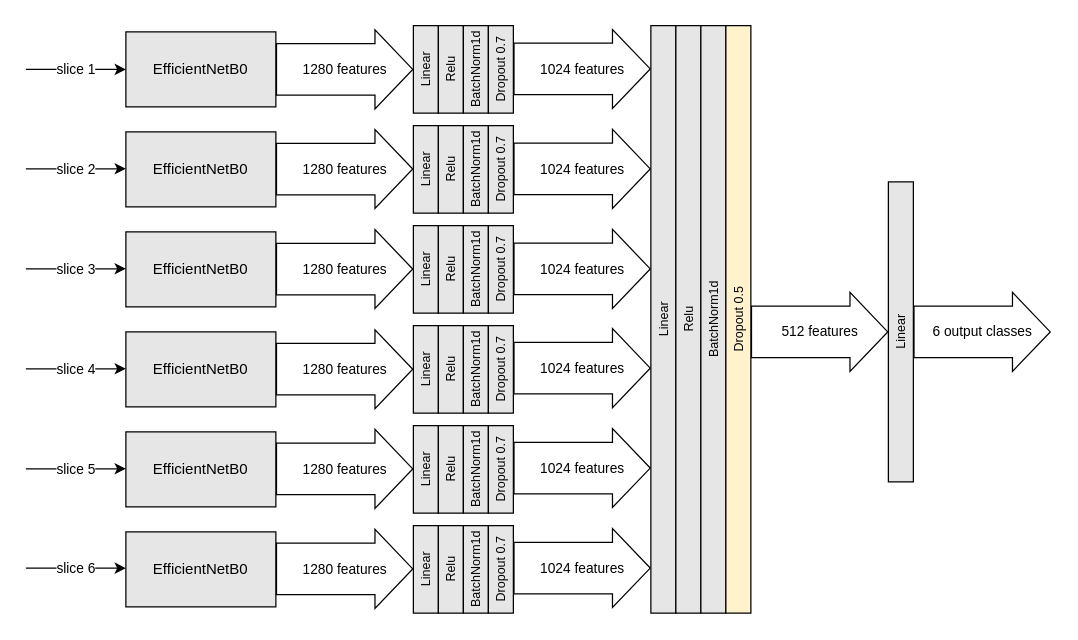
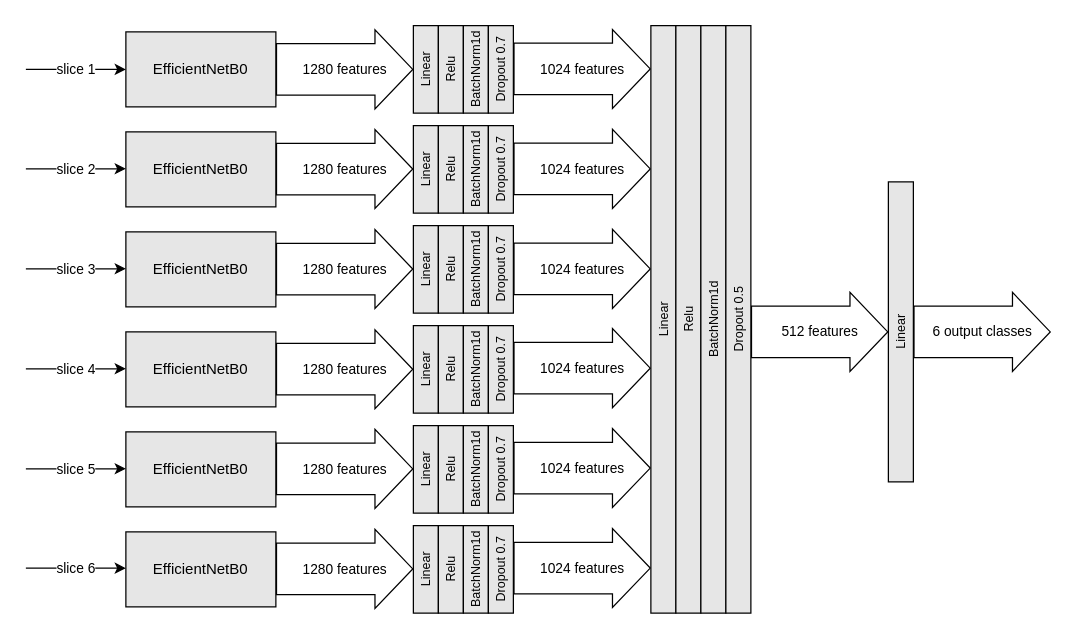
  <mxCell id="0" />
  <mxCell id="1" parent="0" />
  <mxCell id="2" value="EfficientNetB0" style="rounded=0;whiteSpace=wrap;html=1;fillColor=#E6E6E6;" vertex="1" parent="1"><mxGeometry x="100" y="25" width="120" height="60" as="geometry" /></mxCell>
  <mxCell id="3" value="EfficientNetB0" style="rounded=0;whiteSpace=wrap;html=1;fillColor=#E6E6E6;" vertex="1" parent="1"><mxGeometry x="100" y="105" width="120" height="60" as="geometry" /></mxCell>
  <mxCell id="4" value="EfficientNetB0" style="rounded=0;whiteSpace=wrap;html=1;fillColor=#E6E6E6;" vertex="1" parent="1"><mxGeometry x="100" y="185" width="120" height="60" as="geometry" /></mxCell>
  <mxCell id="5" value="EfficientNetB0" style="rounded=0;whiteSpace=wrap;html=1;fillColor=#E6E6E6;" vertex="1" parent="1"><mxGeometry x="100" y="265" width="120" height="60" as="geometry" /></mxCell>
  <mxCell id="6" value="EfficientNetB0" style="rounded=0;whiteSpace=wrap;html=1;fillColor=#E6E6E6;" vertex="1" parent="1"><mxGeometry x="100" y="345" width="120" height="60" as="geometry" /></mxCell>
  <mxCell id="7" value="EfficientNetB0" style="rounded=0;whiteSpace=wrap;html=1;fillColor=#E6E6E6;" vertex="1" parent="1"><mxGeometry x="100" y="425" width="120" height="60" as="geometry" /></mxCell>
  <mxCell id="8" value="slice 1" style="endArrow=classic;html=1;rounded=0;entryX=0;entryY=0.5;entryDx=0;entryDy=0;" edge="1" parent="1" target="2"><mxGeometry width="50" height="50" relative="1" as="geometry"><mxPoint x="20" y="55" as="sourcePoint" /><mxPoint x="50" y="15" as="targetPoint" /></mxGeometry></mxCell>
  <mxCell id="9" value="slice 2" style="endArrow=classic;html=1;rounded=0;entryX=0;entryY=0.5;entryDx=0;entryDy=0;" edge="1" parent="1"><mxGeometry width="50" height="50" relative="1" as="geometry"><mxPoint x="20" y="134.5" as="sourcePoint" /><mxPoint x="100" y="134.5" as="targetPoint" /></mxGeometry></mxCell>
  <mxCell id="10" value="slice 3" style="endArrow=classic;html=1;rounded=0;entryX=0;entryY=0.5;entryDx=0;entryDy=0;" edge="1" parent="1"><mxGeometry width="50" height="50" relative="1" as="geometry"><mxPoint x="20" y="214.5" as="sourcePoint" /><mxPoint x="100" y="214.5" as="targetPoint" /></mxGeometry></mxCell>
  <mxCell id="11" value="slice 4" style="endArrow=classic;html=1;rounded=0;entryX=0;entryY=0.5;entryDx=0;entryDy=0;" edge="1" parent="1"><mxGeometry width="50" height="50" relative="1" as="geometry"><mxPoint x="20" y="294.5" as="sourcePoint" /><mxPoint x="100" y="294.5" as="targetPoint" /></mxGeometry></mxCell>
  <mxCell id="12" value="slice 5" style="endArrow=classic;html=1;rounded=0;entryX=0;entryY=0.5;entryDx=0;entryDy=0;" edge="1" parent="1"><mxGeometry width="50" height="50" relative="1" as="geometry"><mxPoint x="20" y="374.5" as="sourcePoint" /><mxPoint x="100" y="374.5" as="targetPoint" /></mxGeometry></mxCell>
  <mxCell id="13" value="slice 6" style="endArrow=classic;html=1;rounded=0;entryX=0;entryY=0.5;entryDx=0;entryDy=0;" edge="1" parent="1"><mxGeometry width="50" height="50" relative="1" as="geometry"><mxPoint x="20" y="454" as="sourcePoint" /><mxPoint x="100" y="454" as="targetPoint" /></mxGeometry></mxCell>
  <mxCell id="14" value="1280 features" style="shape=flexArrow;endArrow=classic;html=1;rounded=0;exitX=1;exitY=0.5;exitDx=0;exitDy=0;endWidth=20.969;endSize=9.741;width=41.176;" edge="1" parent="1" source="2"><mxGeometry width="50" height="50" relative="1" as="geometry"><mxPoint x="290" y="75" as="sourcePoint" /><mxPoint x="330" y="55" as="targetPoint" /></mxGeometry></mxCell>
  <mxCell id="15" value="1280 features" style="shape=flexArrow;endArrow=classic;html=1;rounded=0;exitX=1;exitY=0.5;exitDx=0;exitDy=0;endWidth=20.969;endSize=9.741;width=41.176;" edge="1" parent="1"><mxGeometry width="50" height="50" relative="1" as="geometry"><mxPoint x="220" y="134.74" as="sourcePoint" /><mxPoint x="330" y="134.74" as="targetPoint" /></mxGeometry></mxCell>
  <mxCell id="16" value="1280 features" style="shape=flexArrow;endArrow=classic;html=1;rounded=0;exitX=1;exitY=0.5;exitDx=0;exitDy=0;endWidth=20.969;endSize=9.741;width=41.176;" edge="1" parent="1"><mxGeometry width="50" height="50" relative="1" as="geometry"><mxPoint x="220" y="214.74" as="sourcePoint" /><mxPoint x="330" y="214.74" as="targetPoint" /></mxGeometry></mxCell>
  <mxCell id="17" value="1280 features" style="shape=flexArrow;endArrow=classic;html=1;rounded=0;exitX=1;exitY=0.5;exitDx=0;exitDy=0;endWidth=20.969;endSize=9.741;width=41.176;" edge="1" parent="1"><mxGeometry width="50" height="50" relative="1" as="geometry"><mxPoint x="220" y="294.87" as="sourcePoint" /><mxPoint x="330" y="294.87" as="targetPoint" /></mxGeometry></mxCell>
  <mxCell id="18" value="1280 features" style="shape=flexArrow;endArrow=classic;html=1;rounded=0;exitX=1;exitY=0.5;exitDx=0;exitDy=0;endWidth=20.969;endSize=9.741;width=41.176;" edge="1" parent="1"><mxGeometry width="50" height="50" relative="1" as="geometry"><mxPoint x="220" y="374.61" as="sourcePoint" /><mxPoint x="330" y="374.61" as="targetPoint" /></mxGeometry></mxCell>
  <mxCell id="19" value="1280 features" style="shape=flexArrow;endArrow=classic;html=1;rounded=0;exitX=1;exitY=0.5;exitDx=0;exitDy=0;endWidth=20.969;endSize=9.741;width=41.176;" edge="1" parent="1"><mxGeometry width="50" height="50" relative="1" as="geometry"><mxPoint x="220" y="454.61" as="sourcePoint" /><mxPoint x="330" y="454.61" as="targetPoint" /></mxGeometry></mxCell>
  <mxCell id="20" value="Linear" style="rounded=0;whiteSpace=wrap;html=1;horizontal=0;fontSize=10;fillColor=#E6E6E6;" vertex="1" parent="1"><mxGeometry x="330" y="20" width="20" height="70" as="geometry" /></mxCell>
  <mxCell id="21" value="Relu" style="rounded=0;whiteSpace=wrap;html=1;horizontal=0;fontSize=10;fillColor=#E6E6E6;" vertex="1" parent="1"><mxGeometry x="350" y="20" width="20" height="70" as="geometry" /></mxCell>
  <mxCell id="22" value="BatchNorm1d" style="rounded=0;whiteSpace=wrap;html=1;horizontal=0;fontSize=10;fillColor=#E6E6E6;" vertex="1" parent="1"><mxGeometry x="370" y="20" width="20" height="70" as="geometry" /></mxCell>
  <mxCell id="23" value="Linear" style="rounded=0;whiteSpace=wrap;html=1;horizontal=0;fontSize=10;fillColor=#E6E6E6;" vertex="1" parent="1"><mxGeometry x="330" y="100" width="20" height="70" as="geometry" /></mxCell>
  <mxCell id="24" value="Relu" style="rounded=0;whiteSpace=wrap;html=1;horizontal=0;fontSize=10;fillColor=#E6E6E6;" vertex="1" parent="1"><mxGeometry x="350" y="100" width="20" height="70" as="geometry" /></mxCell>
  <mxCell id="25" value="BatchNorm1d" style="rounded=0;whiteSpace=wrap;html=1;horizontal=0;fontSize=10;fillColor=#E6E6E6;" vertex="1" parent="1"><mxGeometry x="370" y="100" width="20" height="70" as="geometry" /></mxCell>
  <mxCell id="26" value="Linear" style="rounded=0;whiteSpace=wrap;html=1;horizontal=0;fontSize=10;fillColor=#E6E6E6;" vertex="1" parent="1"><mxGeometry x="330" y="180" width="20" height="70" as="geometry" /></mxCell>
  <mxCell id="27" value="Relu" style="rounded=0;whiteSpace=wrap;html=1;horizontal=0;fontSize=10;fillColor=#E6E6E6;" vertex="1" parent="1"><mxGeometry x="350" y="180" width="20" height="70" as="geometry" /></mxCell>
  <mxCell id="28" value="BatchNorm1d" style="rounded=0;whiteSpace=wrap;html=1;horizontal=0;fontSize=10;fillColor=#E6E6E6;" vertex="1" parent="1"><mxGeometry x="370" y="180" width="20" height="70" as="geometry" /></mxCell>
  <mxCell id="29" value="Linear" style="rounded=0;whiteSpace=wrap;html=1;horizontal=0;fontSize=10;fillColor=#E6E6E6;" vertex="1" parent="1"><mxGeometry x="330" y="260" width="20" height="70" as="geometry" /></mxCell>
  <mxCell id="30" value="Relu" style="rounded=0;whiteSpace=wrap;html=1;horizontal=0;fontSize=10;fillColor=#E6E6E6;" vertex="1" parent="1"><mxGeometry x="350" y="260" width="20" height="70" as="geometry" /></mxCell>
  <mxCell id="31" value="BatchNorm1d" style="rounded=0;whiteSpace=wrap;html=1;horizontal=0;fontSize=10;fillColor=#E6E6E6;" vertex="1" parent="1"><mxGeometry x="370" y="260" width="20" height="70" as="geometry" /></mxCell>
  <mxCell id="32" value="Linear" style="rounded=0;whiteSpace=wrap;html=1;horizontal=0;fontSize=10;fillColor=#E6E6E6;" vertex="1" parent="1"><mxGeometry x="330" y="340" width="20" height="70" as="geometry" /></mxCell>
  <mxCell id="33" value="Relu" style="rounded=0;whiteSpace=wrap;html=1;horizontal=0;fontSize=10;fillColor=#E6E6E6;" vertex="1" parent="1"><mxGeometry x="350" y="340" width="20" height="70" as="geometry" /></mxCell>
  <mxCell id="34" value="BatchNorm1d" style="rounded=0;whiteSpace=wrap;html=1;horizontal=0;fontSize=10;fillColor=#E6E6E6;" vertex="1" parent="1"><mxGeometry x="370" y="340" width="20" height="70" as="geometry" /></mxCell>
  <mxCell id="35" value="Linear" style="rounded=0;whiteSpace=wrap;html=1;horizontal=0;fontSize=10;fillColor=#E6E6E6;" vertex="1" parent="1"><mxGeometry x="330" y="420" width="20" height="70" as="geometry" /></mxCell>
  <mxCell id="36" value="Relu" style="rounded=0;whiteSpace=wrap;html=1;horizontal=0;fontSize=10;fillColor=#E6E6E6;" vertex="1" parent="1"><mxGeometry x="350" y="420" width="20" height="70" as="geometry" /></mxCell>
  <mxCell id="37" value="BatchNorm1d" style="rounded=0;whiteSpace=wrap;html=1;horizontal=0;fontSize=10;fillColor=#E6E6E6;" vertex="1" parent="1"><mxGeometry x="370" y="420" width="20" height="70" as="geometry" /></mxCell>
  <mxCell id="38" value="1024 features" style="shape=flexArrow;endArrow=classic;html=1;rounded=0;exitX=1;exitY=0.5;exitDx=0;exitDy=0;endWidth=20.969;endSize=9.741;width=41.176;align=center;" edge="1" parent="1"><mxGeometry width="50" height="50" relative="1" as="geometry"><mxPoint x="410" y="54.63" as="sourcePoint" /><mxPoint x="520" y="54.63" as="targetPoint" /></mxGeometry></mxCell>
  <mxCell id="39" value="1024 features" style="shape=flexArrow;endArrow=classic;html=1;rounded=0;exitX=1;exitY=0.5;exitDx=0;exitDy=0;endWidth=20.969;endSize=9.741;width=41.176;align=center;" edge="1" parent="1"><mxGeometry width="50" height="50" relative="1" as="geometry"><mxPoint x="410" y="134.6" as="sourcePoint" /><mxPoint x="520" y="134.6" as="targetPoint" /></mxGeometry></mxCell>
  <mxCell id="40" value="1024 features" style="shape=flexArrow;endArrow=classic;html=1;rounded=0;exitX=1;exitY=0.5;exitDx=0;exitDy=0;endWidth=20.969;endSize=9.741;width=41.176;align=center;" edge="1" parent="1"><mxGeometry width="50" height="50" relative="1" as="geometry"><mxPoint x="410" y="214.6" as="sourcePoint" /><mxPoint x="520" y="214.6" as="targetPoint" /></mxGeometry></mxCell>
  <mxCell id="41" value="1024 features" style="shape=flexArrow;endArrow=classic;html=1;rounded=0;exitX=1;exitY=0.5;exitDx=0;exitDy=0;endWidth=20.969;endSize=9.741;width=41.176;align=center;" edge="1" parent="1"><mxGeometry width="50" height="50" relative="1" as="geometry"><mxPoint x="410" y="294" as="sourcePoint" /><mxPoint x="520" y="294" as="targetPoint" /></mxGeometry></mxCell>
  <mxCell id="42" value="1024 features" style="shape=flexArrow;endArrow=classic;html=1;rounded=0;exitX=1;exitY=0.5;exitDx=0;exitDy=0;endWidth=20.969;endSize=9.741;width=41.176;align=center;" edge="1" parent="1"><mxGeometry width="50" height="50" relative="1" as="geometry"><mxPoint x="410" y="373.97" as="sourcePoint" /><mxPoint x="520" y="373.97" as="targetPoint" /></mxGeometry></mxCell>
  <mxCell id="43" value="1024 features" style="shape=flexArrow;endArrow=classic;html=1;rounded=0;exitX=1;exitY=0.5;exitDx=0;exitDy=0;endWidth=20.969;endSize=9.741;width=41.176;align=center;" edge="1" parent="1"><mxGeometry width="50" height="50" relative="1" as="geometry"><mxPoint x="410" y="453.97" as="sourcePoint" /><mxPoint x="520" y="453.97" as="targetPoint" /></mxGeometry></mxCell>
  <mxCell id="44" value="Linear" style="rounded=0;whiteSpace=wrap;html=1;horizontal=0;fontSize=10;fillColor=#E6E6E6;" vertex="1" parent="1"><mxGeometry x="520" y="20" width="20" height="470" as="geometry" /></mxCell>
  <mxCell id="45" value="Relu" style="rounded=0;whiteSpace=wrap;html=1;horizontal=0;fontSize=10;fillColor=#E6E6E6;" vertex="1" parent="1"><mxGeometry x="540" y="20" width="20" height="470" as="geometry" /></mxCell>
  <mxCell id="46" value="BatchNorm1d" style="rounded=0;whiteSpace=wrap;html=1;horizontal=0;fontSize=10;fillColor=#E6E6E6;" vertex="1" parent="1"><mxGeometry x="560" y="20" width="20" height="470" as="geometry" /></mxCell>
  <mxCell id="47" value="512 features" style="shape=flexArrow;endArrow=classic;html=1;rounded=0;exitX=1;exitY=0.5;exitDx=0;exitDy=0;endWidth=20.969;endSize=9.741;width=41.176;align=center;" edge="1" parent="1"><mxGeometry width="50" height="50" relative="1" as="geometry"><mxPoint x="600" y="265" as="sourcePoint" /><mxPoint x="710" y="265" as="targetPoint" /></mxGeometry></mxCell>
  <mxCell id="48" value="Linear" style="rounded=0;whiteSpace=wrap;html=1;horizontal=0;fontSize=10;fillColor=#E6E6E6;" vertex="1" parent="1"><mxGeometry x="710" y="145" width="20" height="240" as="geometry" /></mxCell>
  <mxCell id="49" value="6 output classes" style="shape=flexArrow;endArrow=classic;html=1;rounded=0;exitX=1;exitY=0.5;exitDx=0;exitDy=0;endWidth=20.969;endSize=9.741;width=41.176;align=center;" edge="1" parent="1"><mxGeometry width="50" height="50" relative="1" as="geometry"><mxPoint x="730" y="265" as="sourcePoint" /><mxPoint x="840" y="265" as="targetPoint" /></mxGeometry></mxCell>
  <mxCell id="50" value="Dropout 0.7" style="rounded=0;whiteSpace=wrap;html=1;horizontal=0;fontSize=10;fillColor=#E6E6E6;" vertex="1" parent="1"><mxGeometry x="390" y="20" width="20" height="70" as="geometry" /></mxCell>
  <mxCell id="51" value="Dropout 0.7" style="rounded=0;whiteSpace=wrap;html=1;horizontal=0;fontSize=10;fillColor=#E6E6E6;" vertex="1" parent="1"><mxGeometry x="390" y="100" width="20" height="70" as="geometry" /></mxCell>
  <mxCell id="52" value="Dropout 0.7" style="rounded=0;whiteSpace=wrap;html=1;horizontal=0;fontSize=10;fillColor=#E6E6E6;" vertex="1" parent="1"><mxGeometry x="390" y="180" width="20" height="70" as="geometry" /></mxCell>
  <mxCell id="53" value="Dropout 0.7" style="rounded=0;whiteSpace=wrap;html=1;horizontal=0;fontSize=10;fillColor=#E6E6E6;" vertex="1" parent="1"><mxGeometry x="390" y="260" width="20" height="70" as="geometry" /></mxCell>
  <mxCell id="54" value="Dropout 0.7" style="rounded=0;whiteSpace=wrap;html=1;horizontal=0;fontSize=10;fillColor=#E6E6E6;" vertex="1" parent="1"><mxGeometry x="390" y="340" width="20" height="70" as="geometry" /></mxCell>
  <mxCell id="55" value="Dropout 0.7" style="rounded=0;whiteSpace=wrap;html=1;horizontal=0;fontSize=10;fillColor=#E6E6E6;" vertex="1" parent="1"><mxGeometry x="390" y="420" width="20" height="70" as="geometry" /></mxCell>
- <mxCell id="56" value="Dropout 0.5" style="rounded=0;whiteSpace=wrap;html=1;horizontal=0;fontSize=10;fillColor=#fff2cc;" vertex="1" parent="1"><mxGeometry x="580" y="20" width="20" height="470" as="geometry" /></mxCell>
+ <mxCell id="56" value="Dropout 0.5" style="rounded=0;whiteSpace=wrap;html=1;horizontal=0;fontSize=10;fillColor=#E6E6E6;" vertex="1" parent="1"><mxGeometry x="580" y="20" width="20" height="470" as="geometry" /></mxCell>
